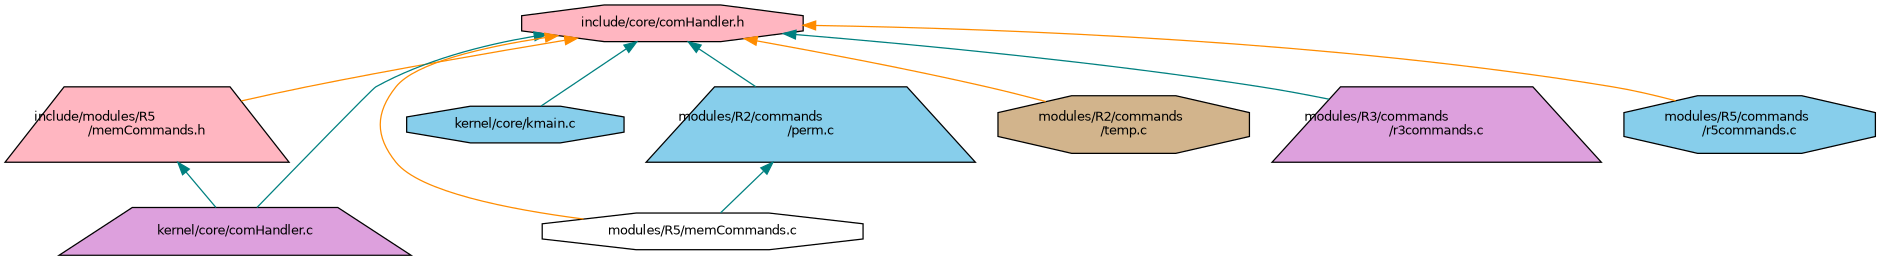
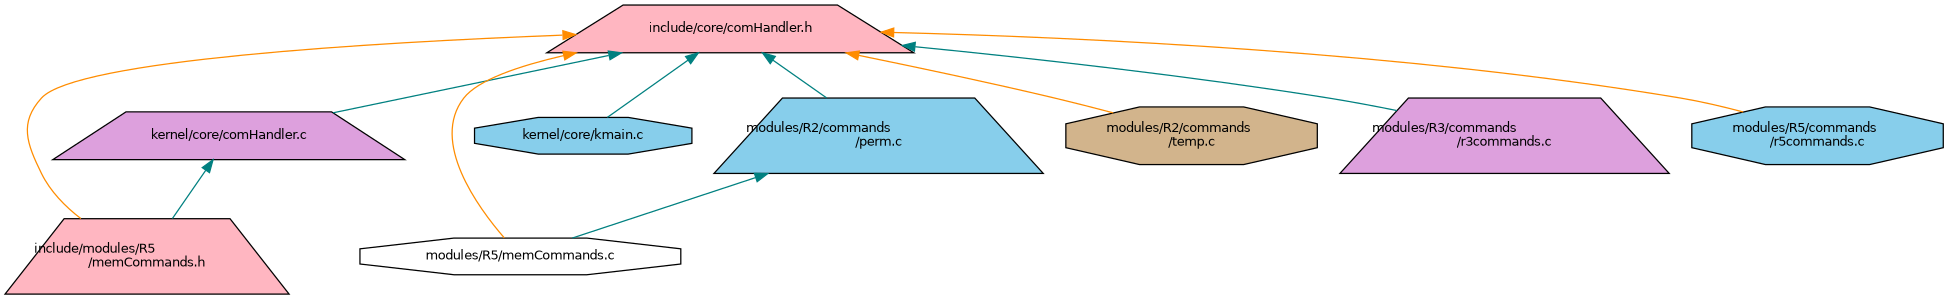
  digraph {
    node [color=black fillcolor=skyblue fontname=Helvetica fontsize=10 shape=octagon style=filled]
    edge [color=teal dir=back fontname=Helvetica fontsize=10 labelfontname=Helvetica labelfontsize=10 style=solid]
-   n1 [fillcolor=lightpink fontcolor=black height=0.2 label="include/core/comHandler.h" width=0.4]
+   n1 [fillcolor=lightpink fontcolor=black height=0.2 label="include/core/comHandler.h" shape=trapezium width=0.4]
    n2 [fillcolor=lightpink height=0.2 label="include/modules/R5\l/memCommands.h" shape=trapezium width=0.4]
    n3 [fillcolor=plum height=0.2 label="kernel/core/comHandler.c" shape=trapezium width=0.4]
    n4 [fillcolor=white height=0.2 label="modules/R5/memCommands.c" width=0.4]
    n5 [height=0.2 label="kernel/core/kmain.c" width=0.4]
    n6 [height=0.2 label="modules/R2/commands\l/perm.c" shape=trapezium width=0.4]
    n7 [fillcolor=tan height=0.2 label="modules/R2/commands\l/temp.c" width=0.4]
    n8 [fillcolor=plum height=0.2 label="modules/R3/commands\l/r3commands.c" shape=trapezium width=0.4]
    n9 [height=0.2 label="modules/R5/commands\l/r5commands.c" width=0.4]
    n1 -> n2 [color=darkorange]
    n1 -> n3
    n1 -> n4 [color=darkorange]
    n1 -> n5
    n1 -> n6
    n1 -> n7 [color=darkorange]
    n1 -> n8
    n1 -> n9 [color=darkorange]
-   n2 -> n3
+   n3 -> n2
    n6 -> n4
  }
